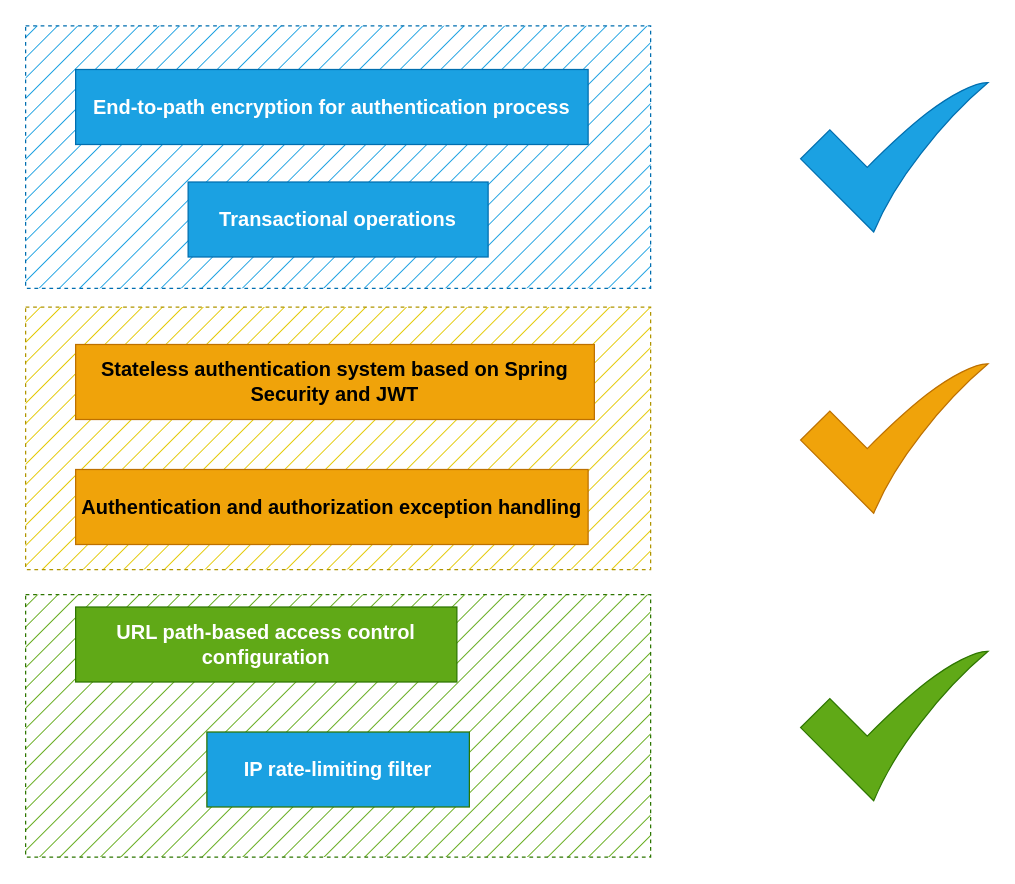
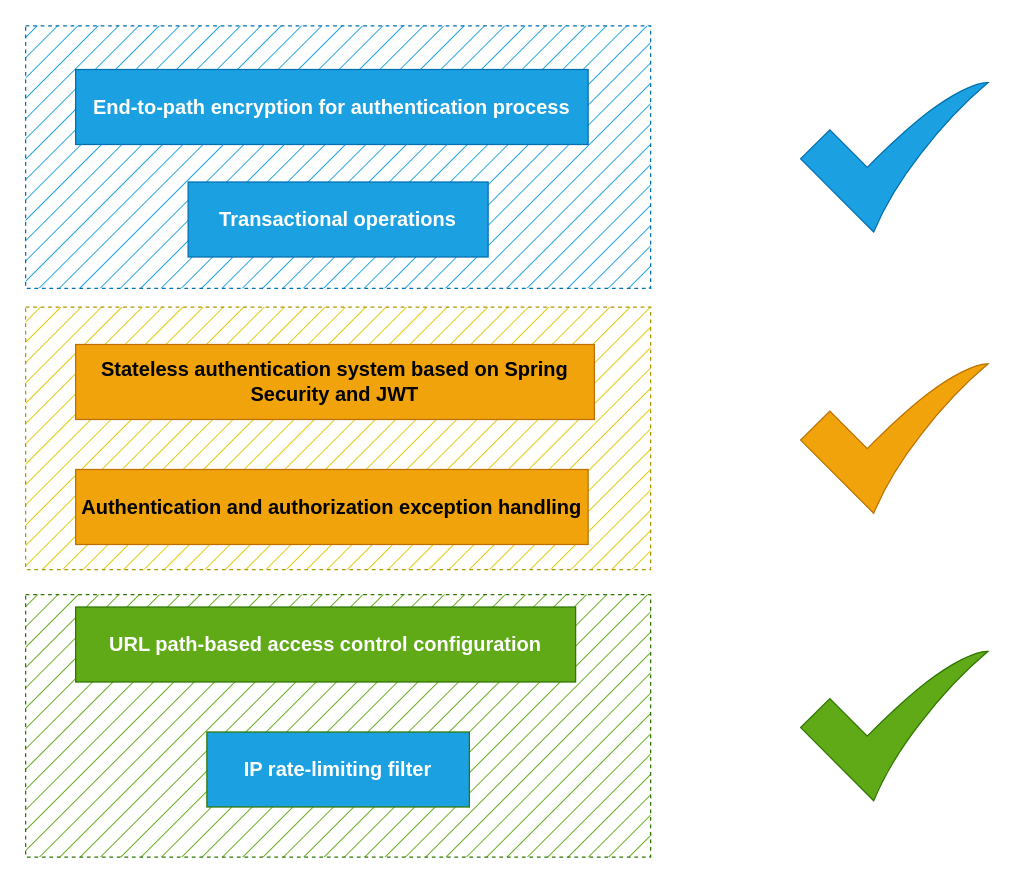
  <mxCell id="0" />
  <mxCell id="1" parent="0" />
  <mxCell id="2" value="" style="rounded=0;whiteSpace=wrap;html=1;textShadow=1;dashed=1;fillColor=#60a917;fontColor=#ffffff;strokeColor=#2D7600;fillStyle=hatch;" vertex="1" parent="1"><mxGeometry x="20" y="475" width="500" height="210" as="geometry" /></mxCell>
  <mxCell id="3" value="" style="rounded=0;whiteSpace=wrap;html=1;textShadow=1;dashed=1;fillColor=#e3c800;fontColor=#000000;strokeColor=#B09500;fillStyle=hatch;" vertex="1" parent="1"><mxGeometry x="20" y="245" width="500" height="210" as="geometry" /></mxCell>
  <mxCell id="4" value="" style="rounded=0;whiteSpace=wrap;html=1;textShadow=1;dashed=1;fillColor=#1ba1e2;fontColor=#ffffff;strokeColor=#006EAF;fillStyle=hatch;" vertex="1" parent="1"><mxGeometry x="20" y="20" width="500" height="210" as="geometry" /></mxCell>
  <mxCell id="5" value="&lt;div style=&quot;font-size: 16px;&quot;&gt;End-to-path encryption for authentication process&lt;/div&gt;" style="rounded=0;whiteSpace=wrap;html=1;fillColor=#1ba1e2;strokeColor=#006EAF;fontColor=#ffffff;fontSize=16;fontStyle=1" vertex="1" parent="1"><mxGeometry y="55" width="410" height="60" as="geometry" x="60" /></mxCell>
  <mxCell id="6" value="" style="sketch=0;html=1;aspect=fixed;strokeColor=#006EAF;shadow=0;fillColor=#1ba1e2;verticalAlign=top;labelPosition=center;verticalLabelPosition=bottom;shape=mxgraph.gcp2.check;fontColor=#ffffff;fontSize=16;fontStyle=1" vertex="1" parent="1"><mxGeometry x="640" y="65" width="150" height="120" as="geometry" /></mxCell>
  <mxCell id="7" value="&lt;div style=&quot;font-size: 16px;&quot;&gt;Transactional operations&lt;br style=&quot;font-size: 16px;&quot;&gt;&lt;/div&gt;" style="rounded=0;whiteSpace=wrap;html=1;fillColor=#1ba1e2;strokeColor=#006EAF;fontColor=#ffffff;fontSize=16;fontStyle=1" vertex="1" parent="1"><mxGeometry x="150" y="145" width="240" height="60" as="geometry" /></mxCell>
  <mxCell id="8" value="Stateless authentication system based on Spring Security and JWT" style="rounded=0;whiteSpace=wrap;html=1;fillColor=#f0a30a;fontColor=#000000;strokeColor=#BD7000;fontSize=16;fontStyle=1" vertex="1" parent="1"><mxGeometry y="275" width="415" height="60" as="geometry" x="60" /></mxCell>
  <mxCell id="9" value="&lt;div style=&quot;font-size: 16px;&quot;&gt;Authentication and authorization exception handling&lt;/div&gt;" style="rounded=0;whiteSpace=wrap;html=1;fillColor=#f0a30a;fontColor=#000000;strokeColor=#BD7000;fontSize=16;fontStyle=1" vertex="1" parent="1"><mxGeometry y="375" width="410" height="60" as="geometry" x="60" /></mxCell>
- <mxCell id="10" value="&lt;div style=&quot;font-size: 16px;&quot;&gt;URL path-based access control configuration&lt;/div&gt;" style="rounded=0;whiteSpace=wrap;html=1;fillColor=#60a917;fontColor=#ffffff;strokeColor=#2D7600;fontSize=16;fontStyle=1" vertex="1" parent="1"><mxGeometry x="60" y="485" width="305" height="60" as="geometry" /></mxCell>
+ <mxCell id="10" value="&lt;div style=&quot;font-size: 16px;&quot;&gt;URL path-based access control configuration&lt;/div&gt;" style="rounded=0;whiteSpace=wrap;html=1;fillColor=#60a917;fontColor=#ffffff;strokeColor=#2D7600;fontSize=16;fontStyle=1" vertex="1" parent="1"><mxGeometry y="485" width="400" height="60" as="geometry" x="60" /></mxCell>
  <mxCell id="11" value="&lt;div style=&quot;font-size: 16px;&quot;&gt;IP rate-limiting filter&lt;/div&gt;" style="rounded=0;whiteSpace=wrap;html=1;fillColor=#1ba1e2;fontColor=#ffffff;strokeColor=#2D7600;fontSize=16;fontStyle=1;" vertex="1" parent="1"><mxGeometry x="165" y="585" width="210" height="60" as="geometry" /></mxCell>
  <mxCell id="12" value="" style="sketch=0;html=1;aspect=fixed;strokeColor=#BD7000;shadow=0;fillColor=#f0a30a;verticalAlign=top;labelPosition=center;verticalLabelPosition=bottom;shape=mxgraph.gcp2.check;fontColor=#000000;fontSize=16;fontStyle=1" vertex="1" parent="1"><mxGeometry x="640" y="290" width="150" height="120" as="geometry" /></mxCell>
  <mxCell id="13" value="" style="sketch=0;html=1;aspect=fixed;strokeColor=#2D7600;shadow=0;fillColor=#60a917;verticalAlign=top;labelPosition=center;verticalLabelPosition=bottom;shape=mxgraph.gcp2.check;fontColor=#ffffff;fontSize=16;fontStyle=1" vertex="1" parent="1"><mxGeometry x="640" y="520" width="150" height="120" as="geometry" /></mxCell>
